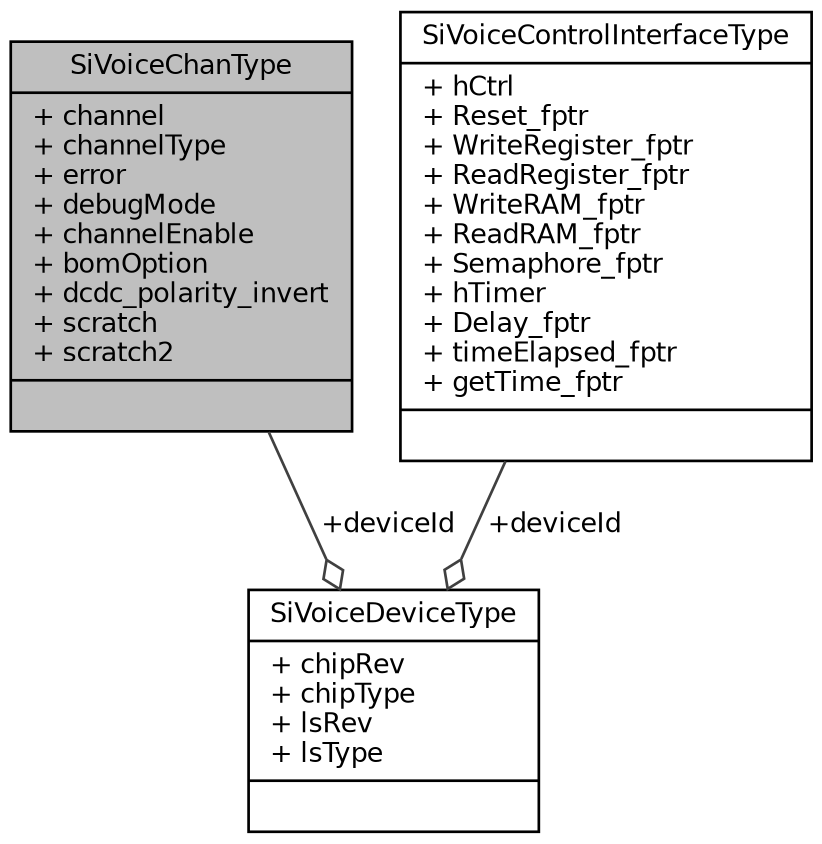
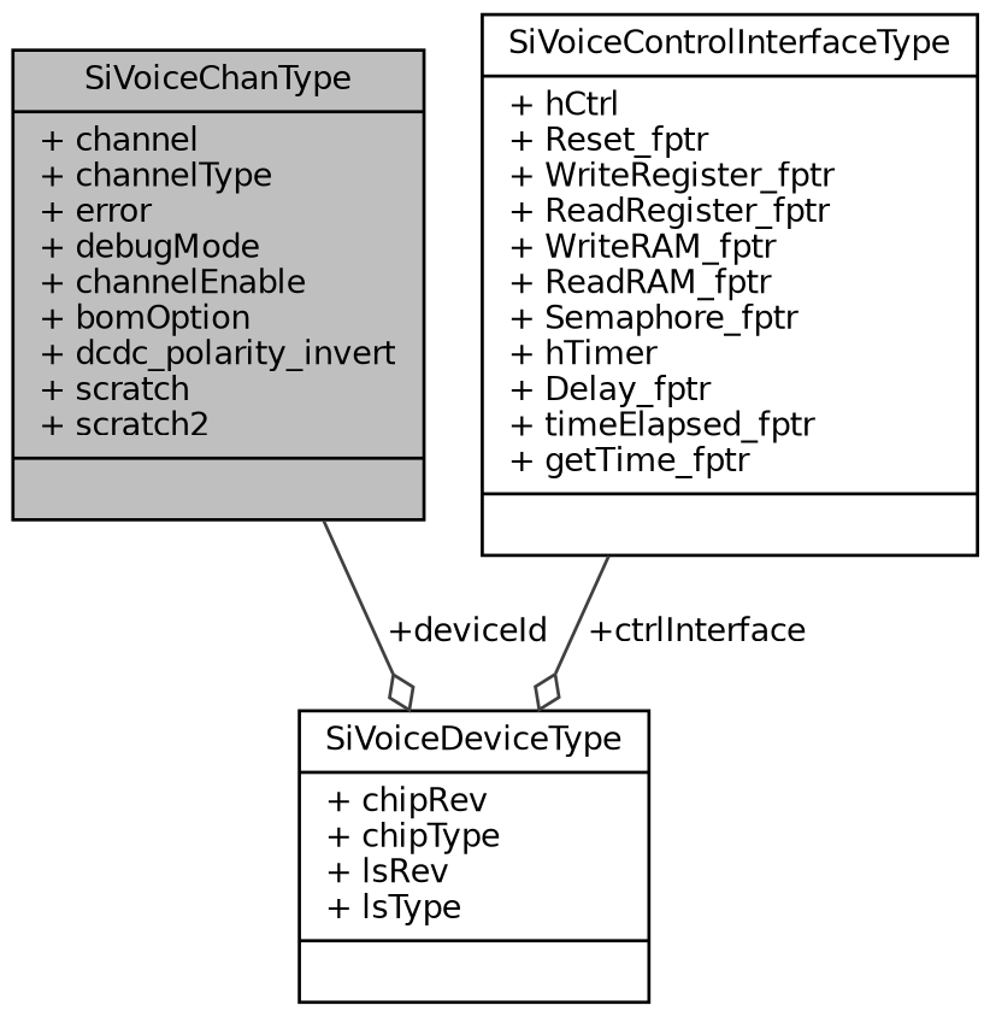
  digraph {
    node [color=black fillcolor=white fontname=Helvetica fontsize=10 shape=record style=filled]
    edge [arrowhead=odiamond color=grey25 fontname=Helvetica fontsize=10 labelfontname=Helvetica labelfontsize=10 style=solid]
    n1 [fillcolor=grey75 fontcolor=black height=0.2 label="{SiVoiceChanType\n|+ channel\l+ channelType\l+ error\l+ debugMode\l+ channelEnable\l+ bomOption\l+ dcdc_polarity_invert\l+ scratch\l+ scratch2\l|}" width=0.4]
    n2 [height=0.2 label="{SiVoiceDeviceType\n|+ chipRev\l+ chipType\l+ lsRev\l+ lsType\l|}" width=0.4]
    n3 [height=0.2 label="{SiVoiceControlInterfaceType\n|+ hCtrl\l+ Reset_fptr\l+ WriteRegister_fptr\l+ ReadRegister_fptr\l+ WriteRAM_fptr\l+ ReadRAM_fptr\l+ Semaphore_fptr\l+ hTimer\l+ Delay_fptr\l+ timeElapsed_fptr\l+ getTime_fptr\l|}" width=0.4]
    n1 -> n2 [label=" +deviceId"]
-   n3 -> n2 [label=" +deviceId"]
+   n3 -> n2 [label=" +ctrlInterface"]
  }
